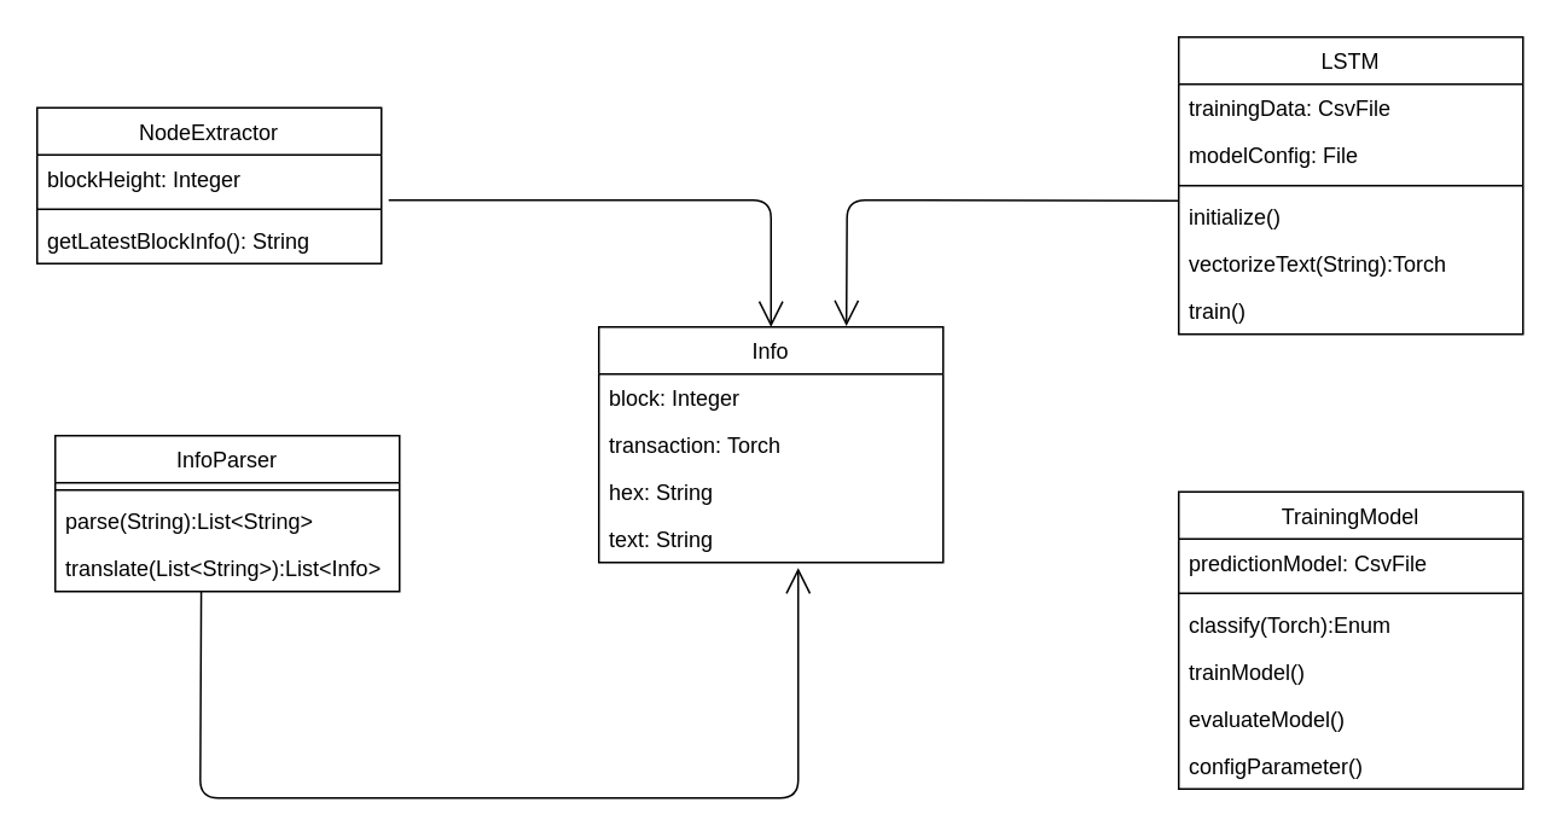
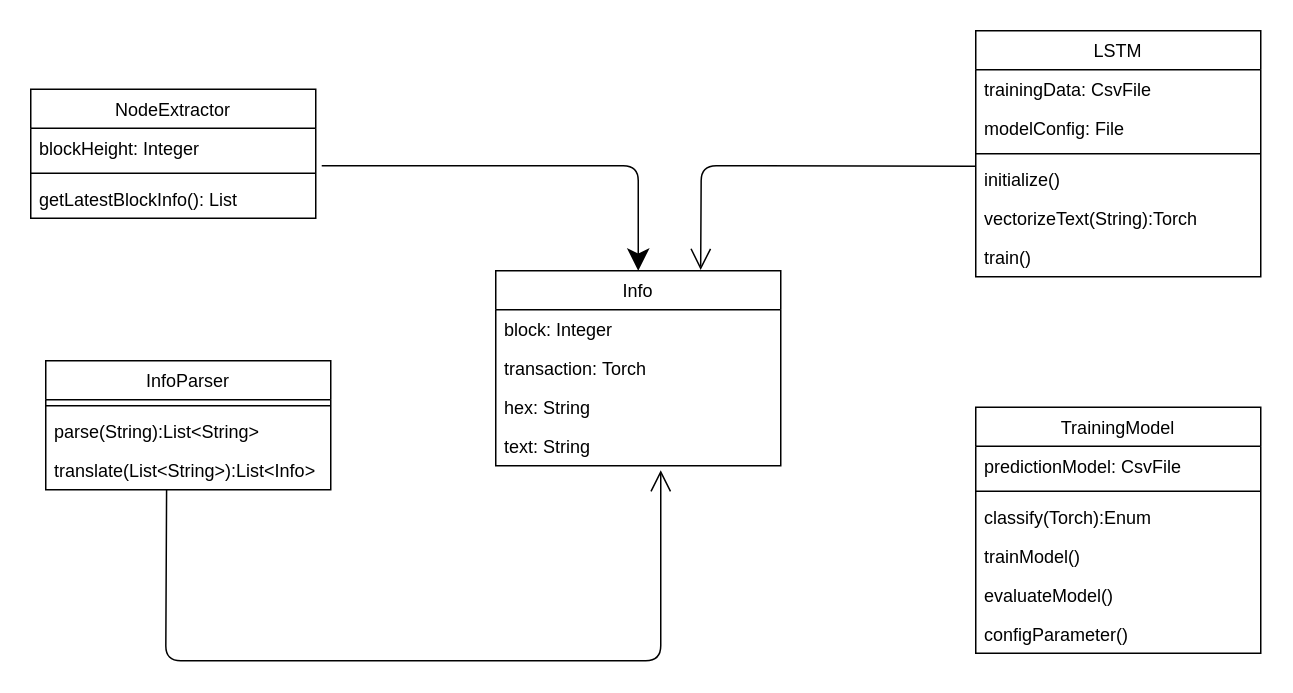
  <mxCell id="0" />
  <mxCell id="1" parent="0" />
  <mxCell id="2" value="LSTM" style="swimlane;fontStyle=0;align=center;verticalAlign=top;childLayout=stackLayout;horizontal=1;startSize=26;horizontalStack=0;resizeParent=1;resizeParentMax=0;resizeLast=0;collapsible=1;marginBottom=0;" parent="1" vertex="1"><mxGeometry x="650" y="20" width="190" height="164" as="geometry" /></mxCell>
  <mxCell id="3" value="trainingData: CsvFile&#10;" style="text;strokeColor=none;fillColor=none;align=left;verticalAlign=top;spacingLeft=4;spacingRight=4;overflow=hidden;rotatable=0;points=[[0,0.5],[1,0.5]];portConstraint=eastwest;" parent="2" vertex="1"><mxGeometry y="26" width="190" height="26" as="geometry" /></mxCell>
  <mxCell id="4" value="modelConfig: File" style="text;strokeColor=none;fillColor=none;align=left;verticalAlign=top;spacingLeft=4;spacingRight=4;overflow=hidden;rotatable=0;points=[[0,0.5],[1,0.5]];portConstraint=eastwest;" parent="2" vertex="1"><mxGeometry y="52" width="190" height="26" as="geometry" /></mxCell>
  <mxCell id="5" value="" style="line;strokeWidth=1;fillColor=none;align=left;verticalAlign=middle;spacingTop=-1;spacingLeft=3;spacingRight=3;rotatable=0;labelPosition=right;points=[];portConstraint=eastwest;" parent="2" vertex="1"><mxGeometry y="78" width="190" height="8" as="geometry" /></mxCell>
  <mxCell id="6" value="initialize()" style="text;strokeColor=none;fillColor=none;align=left;verticalAlign=top;spacingLeft=4;spacingRight=4;overflow=hidden;rotatable=0;points=[[0,0.5],[1,0.5]];portConstraint=eastwest;" parent="2" vertex="1"><mxGeometry y="86" width="190" height="26" as="geometry" /></mxCell>
  <mxCell id="7" value="vectorizeText(String):Torch" style="text;strokeColor=none;fillColor=none;align=left;verticalAlign=top;spacingLeft=4;spacingRight=4;overflow=hidden;rotatable=0;points=[[0,0.5],[1,0.5]];portConstraint=eastwest;" parent="2" vertex="1"><mxGeometry y="112" width="190" height="26" as="geometry" /></mxCell>
  <mxCell id="8" value="train()" style="text;strokeColor=none;fillColor=none;align=left;verticalAlign=top;spacingLeft=4;spacingRight=4;overflow=hidden;rotatable=0;points=[[0,0.5],[1,0.5]];portConstraint=eastwest;" parent="2" vertex="1"><mxGeometry y="138" width="190" height="26" as="geometry" /></mxCell>
  <mxCell id="9" value="Info" style="swimlane;fontStyle=0;align=center;verticalAlign=top;childLayout=stackLayout;horizontal=1;startSize=26;horizontalStack=0;resizeParent=1;resizeParentMax=0;resizeLast=0;collapsible=1;marginBottom=0;" parent="1" vertex="1"><mxGeometry x="330" y="180" width="190" height="130" as="geometry" /></mxCell>
  <mxCell id="10" value="block: Integer" style="text;strokeColor=none;fillColor=none;align=left;verticalAlign=top;spacingLeft=4;spacingRight=4;overflow=hidden;rotatable=0;points=[[0,0.5],[1,0.5]];portConstraint=eastwest;" parent="9" vertex="1"><mxGeometry y="26" width="190" height="26" as="geometry" /></mxCell>
  <mxCell id="11" value="transaction: Torch" style="text;strokeColor=none;fillColor=none;align=left;verticalAlign=top;spacingLeft=4;spacingRight=4;overflow=hidden;rotatable=0;points=[[0,0.5],[1,0.5]];portConstraint=eastwest;" parent="9" vertex="1"><mxGeometry y="52" width="190" height="26" as="geometry" /></mxCell>
  <mxCell id="12" value="hex: String" style="text;strokeColor=none;fillColor=none;align=left;verticalAlign=top;spacingLeft=4;spacingRight=4;overflow=hidden;rotatable=0;points=[[0,0.5],[1,0.5]];portConstraint=eastwest;" parent="9" vertex="1"><mxGeometry y="78" width="190" height="26" as="geometry" /></mxCell>
  <mxCell id="13" value="text: String" style="text;strokeColor=none;fillColor=none;align=left;verticalAlign=top;spacingLeft=4;spacingRight=4;overflow=hidden;rotatable=0;points=[[0,0.5],[1,0.5]];portConstraint=eastwest;" parent="9" vertex="1"><mxGeometry y="104" width="190" height="26" as="geometry" /></mxCell>
  <mxCell id="14" value="TrainingModel" style="swimlane;fontStyle=0;align=center;verticalAlign=top;childLayout=stackLayout;horizontal=1;startSize=26;horizontalStack=0;resizeParent=1;resizeParentMax=0;resizeLast=0;collapsible=1;marginBottom=0;" parent="1" vertex="1"><mxGeometry x="650" y="271" width="190" height="164" as="geometry" /></mxCell>
  <mxCell id="15" value="predictionModel: CsvFile" style="text;strokeColor=none;fillColor=none;align=left;verticalAlign=top;spacingLeft=4;spacingRight=4;overflow=hidden;rotatable=0;points=[[0,0.5],[1,0.5]];portConstraint=eastwest;" parent="14" vertex="1"><mxGeometry y="26" width="190" height="26" as="geometry" /></mxCell>
  <mxCell id="16" value="" style="line;strokeWidth=1;fillColor=none;align=left;verticalAlign=middle;spacingTop=-1;spacingLeft=3;spacingRight=3;rotatable=0;labelPosition=right;points=[];portConstraint=eastwest;" parent="14" vertex="1"><mxGeometry y="52" width="190" height="8" as="geometry" /></mxCell>
  <mxCell id="17" value="classify(Torch):Enum" style="text;strokeColor=none;fillColor=none;align=left;verticalAlign=top;spacingLeft=4;spacingRight=4;overflow=hidden;rotatable=0;points=[[0,0.5],[1,0.5]];portConstraint=eastwest;" parent="14" vertex="1"><mxGeometry y="60" width="190" height="26" as="geometry" /></mxCell>
  <mxCell id="18" value="trainModel()" style="text;strokeColor=none;fillColor=none;align=left;verticalAlign=top;spacingLeft=4;spacingRight=4;overflow=hidden;rotatable=0;points=[[0,0.5],[1,0.5]];portConstraint=eastwest;" parent="14" vertex="1"><mxGeometry y="86" width="190" height="26" as="geometry" /></mxCell>
  <mxCell id="19" value="evaluateModel()" style="text;strokeColor=none;fillColor=none;align=left;verticalAlign=top;spacingLeft=4;spacingRight=4;overflow=hidden;rotatable=0;points=[[0,0.5],[1,0.5]];portConstraint=eastwest;" parent="14" vertex="1"><mxGeometry y="112" width="190" height="26" as="geometry" /></mxCell>
  <mxCell id="20" value="configParameter()" style="text;strokeColor=none;fillColor=none;align=left;verticalAlign=top;spacingLeft=4;spacingRight=4;overflow=hidden;rotatable=0;points=[[0,0.5],[1,0.5]];portConstraint=eastwest;" parent="14" vertex="1"><mxGeometry y="138" width="190" height="26" as="geometry" /></mxCell>
  <mxCell id="21" value="NodeExtractor" style="swimlane;fontStyle=0;align=center;verticalAlign=top;childLayout=stackLayout;horizontal=1;startSize=26;horizontalStack=0;resizeParent=1;resizeParentMax=0;resizeLast=0;collapsible=1;marginBottom=0;" parent="1" vertex="1"><mxGeometry x="20" y="59" width="190" height="86" as="geometry" /></mxCell>
  <mxCell id="22" value="blockHeight: Integer" style="text;strokeColor=none;fillColor=none;align=left;verticalAlign=top;spacingLeft=4;spacingRight=4;overflow=hidden;rotatable=0;points=[[0,0.5],[1,0.5]];portConstraint=eastwest;" parent="21" vertex="1"><mxGeometry y="26" width="190" height="26" as="geometry" /></mxCell>
  <mxCell id="23" value="" style="line;strokeWidth=1;fillColor=none;align=left;verticalAlign=middle;spacingTop=-1;spacingLeft=3;spacingRight=3;rotatable=0;labelPosition=right;points=[];portConstraint=eastwest;" parent="21" vertex="1"><mxGeometry y="52" width="190" height="8" as="geometry" /></mxCell>
- <mxCell id="24" value="getLatestBlockInfo(): String" style="text;strokeColor=none;fillColor=none;align=left;verticalAlign=top;spacingLeft=4;spacingRight=4;overflow=hidden;rotatable=0;points=[[0,0.5],[1,0.5]];portConstraint=eastwest;" parent="21" vertex="1"><mxGeometry y="60" width="190" height="26" as="geometry" /></mxCell>
+ <mxCell id="24" value="getLatestBlockInfo(): List" style="text;strokeColor=none;fillColor=none;align=left;verticalAlign=top;spacingLeft=4;spacingRight=4;overflow=hidden;rotatable=0;points=[[0,0.5],[1,0.5]];portConstraint=eastwest;" parent="21" vertex="1"><mxGeometry y="60" width="190" height="26" as="geometry" /></mxCell>
  <mxCell id="25" value="InfoParser" style="swimlane;fontStyle=0;align=center;verticalAlign=top;childLayout=stackLayout;horizontal=1;startSize=26;horizontalStack=0;resizeParent=1;resizeParentMax=0;resizeLast=0;collapsible=1;marginBottom=0;" parent="1" vertex="1"><mxGeometry x="30" y="240" width="190" height="86" as="geometry" /></mxCell>
  <mxCell id="26" value="" style="line;strokeWidth=1;fillColor=none;align=left;verticalAlign=middle;spacingTop=-1;spacingLeft=3;spacingRight=3;rotatable=0;labelPosition=right;points=[];portConstraint=eastwest;" parent="25" vertex="1"><mxGeometry y="26" width="190" height="8" as="geometry" /></mxCell>
  <mxCell id="27" value="parse(String):List&lt;String&gt;" style="text;strokeColor=none;fillColor=none;align=left;verticalAlign=top;spacingLeft=4;spacingRight=4;overflow=hidden;rotatable=0;points=[[0,0.5],[1,0.5]];portConstraint=eastwest;" parent="25" vertex="1"><mxGeometry y="34" width="190" height="26" as="geometry" /></mxCell>
  <mxCell id="28" value="translate(List&lt;String&gt;):List&lt;Info&gt;" style="text;strokeColor=none;fillColor=none;align=left;verticalAlign=top;spacingLeft=4;spacingRight=4;overflow=hidden;rotatable=0;points=[[0,0.5],[1,0.5]];portConstraint=eastwest;" parent="25" vertex="1"><mxGeometry y="60" width="190" height="26" as="geometry" /></mxCell>
  <mxCell id="29" value="" style="endArrow=open;endFill=1;endSize=12;html=1;exitX=0.424;exitY=0.992;exitDx=0;exitDy=0;exitPerimeter=0;" parent="1" source="28" edge="1"><mxGeometry width="160" relative="1" as="geometry"><mxPoint x="350" y="350" as="sourcePoint" /><mxPoint x="440" y="313" as="targetPoint" /><Array as="points"><mxPoint x="110" y="440" /><mxPoint x="440" y="440" /></Array></mxGeometry></mxCell>
- <mxCell id="30" value="" style="endArrow=open;endFill=1;endSize=12;html=1;entryX=0.5;entryY=0;entryDx=0;entryDy=0;exitX=1.021;exitY=0.962;exitDx=0;exitDy=0;exitPerimeter=0;" parent="1" source="22" target="9" edge="1"><mxGeometry width="160" relative="1" as="geometry"><mxPoint x="210" y="101.5" as="sourcePoint" /><mxPoint x="370" y="101.5" as="targetPoint" /><Array as="points"><mxPoint x="425" y="110" /></Array></mxGeometry></mxCell>
+ <mxCell id="30" value="" style="endArrow=classic;endFill=1;endSize=12;html=1;entryX=0.5;entryY=0;entryDx=0;entryDy=0;exitX=1.021;exitY=0.962;exitDx=0;exitDy=0;exitPerimeter=0;" parent="1" source="22" target="9" edge="1"><mxGeometry width="160" relative="1" as="geometry"><mxPoint x="210" y="101.5" as="sourcePoint" /><mxPoint x="370" y="101.5" as="targetPoint" /><Array as="points"><mxPoint x="425" y="110" /></Array></mxGeometry></mxCell>
  <mxCell id="31" value="" style="endArrow=open;endFill=1;endSize=12;html=1;entryX=0.719;entryY=-0.004;entryDx=0;entryDy=0;entryPerimeter=0;exitX=-0.001;exitY=0.165;exitDx=0;exitDy=0;exitPerimeter=0;" parent="1" source="6" target="9" edge="1"><mxGeometry width="160" relative="1" as="geometry"><mxPoint x="648" y="110" as="sourcePoint" /><mxPoint x="467" y="175" as="targetPoint" /><Array as="points"><mxPoint x="467" y="110" /></Array></mxGeometry></mxCell>
